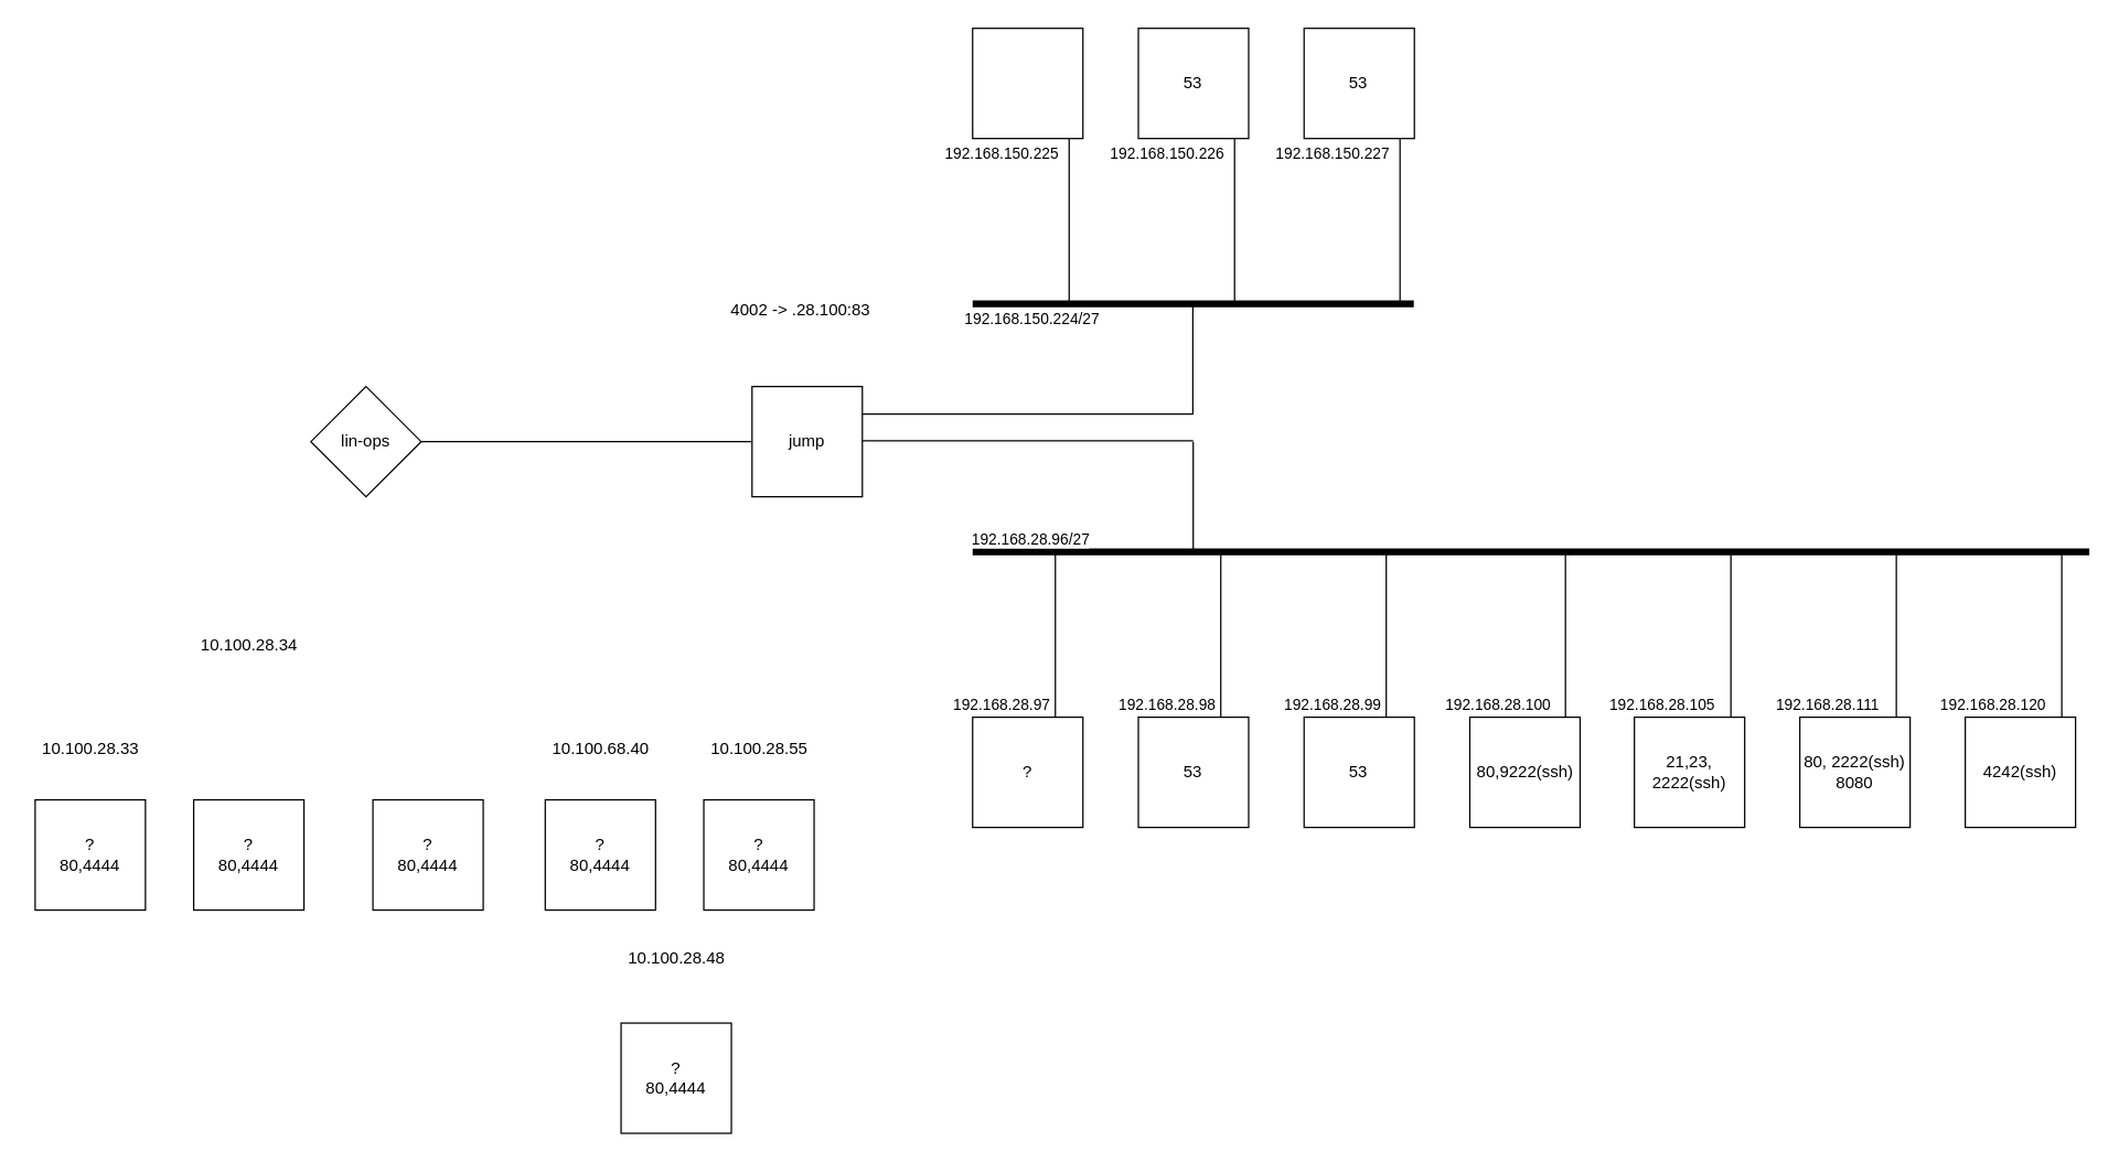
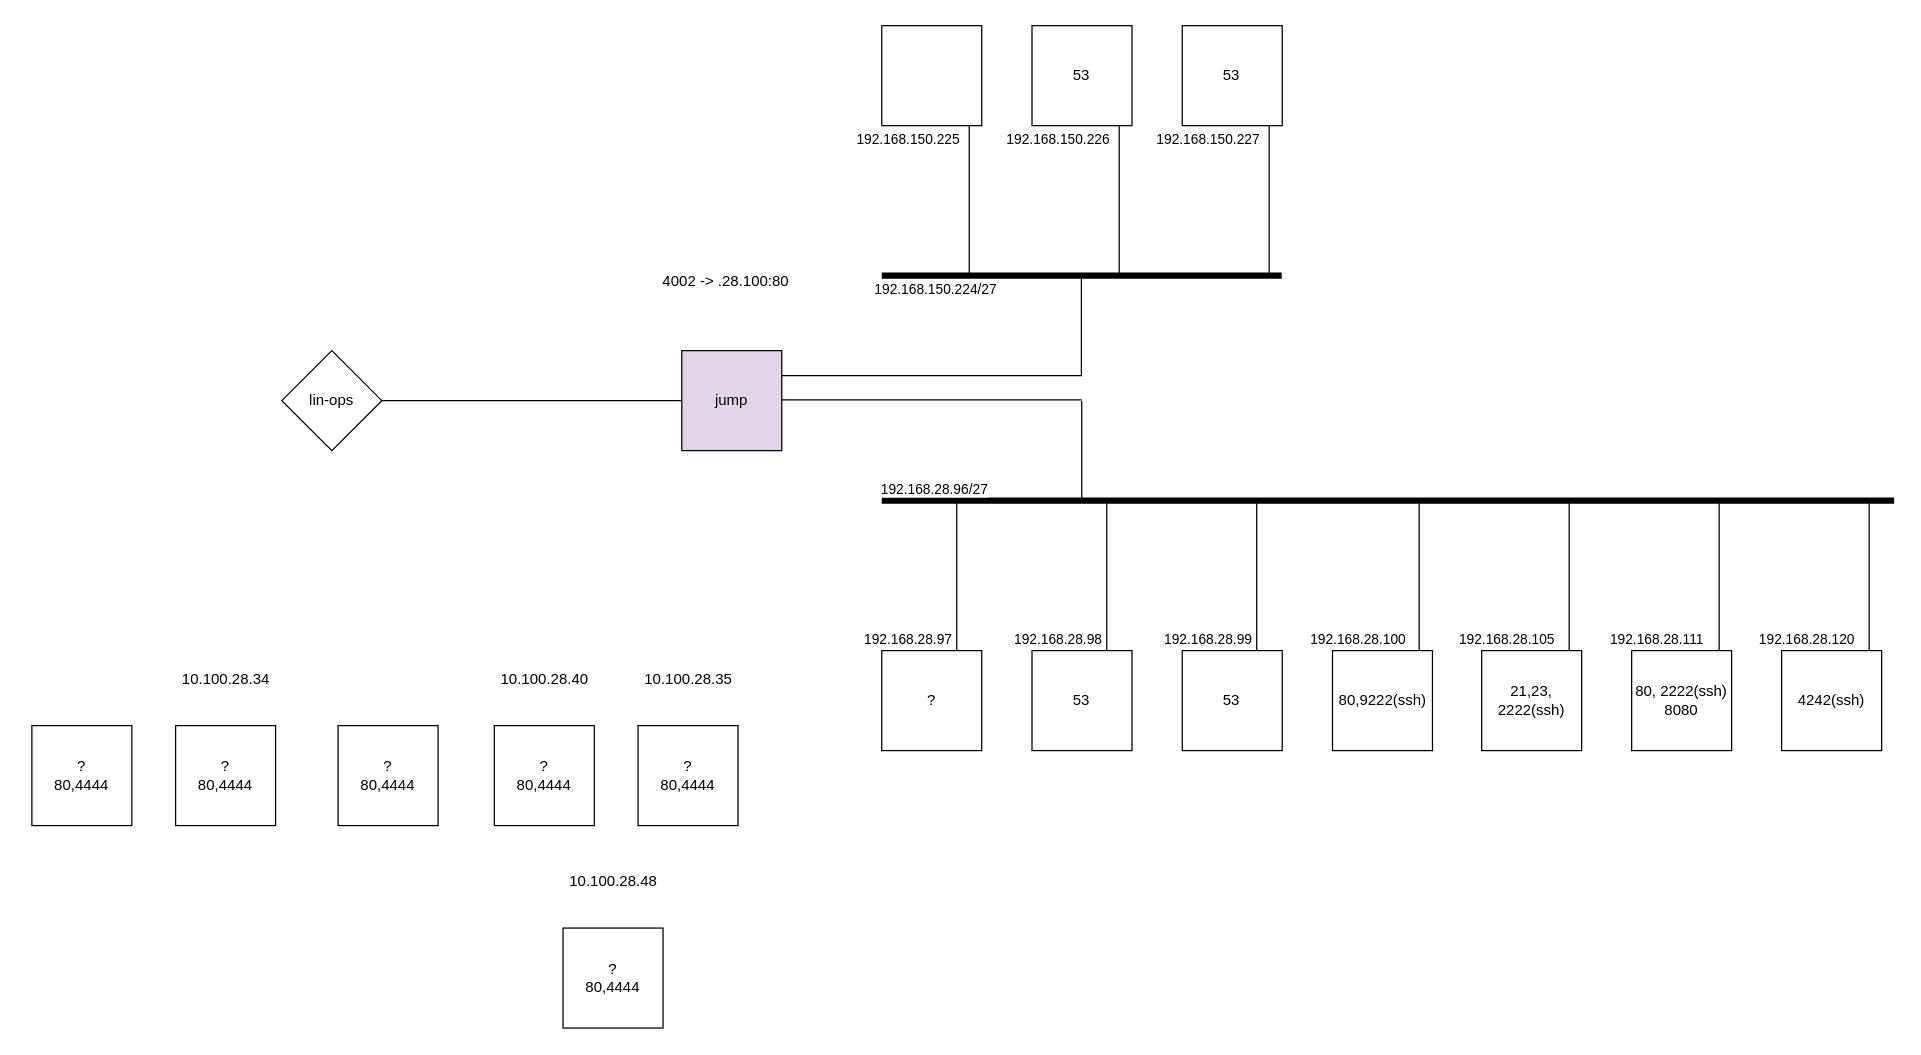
  <mxCell id="0" />
  <mxCell id="1" parent="0" />
  <mxCell id="2" value="lin-ops" style="rhombus;whiteSpace=wrap;html=1;aspect=fixed;" parent="1" vertex="1"><mxGeometry x="225" y="280" width="80" height="80" as="geometry" /></mxCell>
- <mxCell id="3" value="jump" style="whiteSpace=wrap;html=1;aspect=fixed;" parent="1" vertex="1"><mxGeometry x="545" y="280" width="80" height="80" as="geometry" /></mxCell>
+ <mxCell id="3" value="jump" style="whiteSpace=wrap;html=1;aspect=fixed;fillColor=#e1d5e7;" parent="1" vertex="1"><mxGeometry x="545" y="280" width="80" height="80" as="geometry" /></mxCell>
  <mxCell id="4" value="" style="endArrow=none;html=1;rounded=0;exitX=1;exitY=0.5;exitDx=0;exitDy=0;entryX=0;entryY=0.5;entryDx=0;entryDy=0;" parent="1" source="2" target="3" edge="1"><mxGeometry width="50" height="50" relative="1" as="geometry"><mxPoint x="395" y="400" as="sourcePoint" /><mxPoint x="445" y="350" as="targetPoint" /></mxGeometry></mxCell>
  <mxCell id="5" value="" style="endArrow=none;html=1;rounded=0;exitX=1;exitY=0.5;exitDx=0;exitDy=0;entryX=0;entryY=0.5;entryDx=0;entryDy=0;" parent="1" edge="1"><mxGeometry width="50" height="50" relative="1" as="geometry"><mxPoint x="625" y="319.29" as="sourcePoint" /><mxPoint x="865" y="319.29" as="targetPoint" /></mxGeometry></mxCell>
  <mxCell id="6" value="" style="endArrow=none;html=1;rounded=0;" parent="1" edge="1"><mxGeometry width="50" height="50" relative="1" as="geometry"><mxPoint x="865" y="400" as="sourcePoint" /><mxPoint x="865" y="320" as="targetPoint" /></mxGeometry></mxCell>
  <mxCell id="7" value="" style="endArrow=none;html=1;rounded=0;strokeWidth=5;" parent="1" edge="1"><mxGeometry width="50" height="50" relative="1" as="geometry"><mxPoint x="705" y="400" as="sourcePoint" /><mxPoint x="1515" y="400" as="targetPoint" /></mxGeometry></mxCell>
  <mxCell id="8" value="192.168.28.96/27" style="edgeLabel;html=1;align=center;verticalAlign=middle;resizable=0;points=[];" parent="7" vertex="1" connectable="0"><mxGeometry x="-0.886" y="-4" relative="1" as="geometry"><mxPoint x="-5" y="-14" as="offset" /></mxGeometry></mxCell>
  <mxCell id="9" value="192.168.28.97" style="edgeLabel;html=1;align=center;verticalAlign=middle;resizable=0;points=[];" parent="7" vertex="1" connectable="0"><mxGeometry x="-0.886" y="-4" relative="1" as="geometry"><mxPoint x="-26" y="106" as="offset" /></mxGeometry></mxCell>
  <mxCell id="10" value="192.168.28.98" style="edgeLabel;html=1;align=center;verticalAlign=middle;resizable=0;points=[];" parent="7" vertex="1" connectable="0"><mxGeometry x="-0.886" y="-4" relative="1" as="geometry"><mxPoint x="94" y="106" as="offset" /></mxGeometry></mxCell>
  <mxCell id="11" value="192.168.28.99" style="edgeLabel;html=1;align=center;verticalAlign=middle;resizable=0;points=[];" parent="7" vertex="1" connectable="0"><mxGeometry x="-0.886" y="-4" relative="1" as="geometry"><mxPoint x="214" y="106" as="offset" /></mxGeometry></mxCell>
  <mxCell id="12" value="192.168.28.100" style="edgeLabel;html=1;align=center;verticalAlign=middle;resizable=0;points=[];" parent="7" vertex="1" connectable="0"><mxGeometry x="-0.886" y="-4" relative="1" as="geometry"><mxPoint x="334" y="106" as="offset" /></mxGeometry></mxCell>
  <mxCell id="13" value="192.168.28.105" style="edgeLabel;html=1;align=center;verticalAlign=middle;resizable=0;points=[];" parent="7" vertex="1" connectable="0"><mxGeometry x="-0.886" y="-4" relative="1" as="geometry"><mxPoint x="453" y="106" as="offset" /></mxGeometry></mxCell>
  <mxCell id="14" value="192.168.28.111" style="edgeLabel;html=1;align=center;verticalAlign=middle;resizable=0;points=[];" parent="7" vertex="1" connectable="0"><mxGeometry x="-0.886" y="-4" relative="1" as="geometry"><mxPoint x="573" y="106" as="offset" /></mxGeometry></mxCell>
  <mxCell id="15" value="192.168.28.120" style="edgeLabel;html=1;align=center;verticalAlign=middle;resizable=0;points=[];" parent="7" vertex="1" connectable="0"><mxGeometry x="-0.886" y="-4" relative="1" as="geometry"><mxPoint x="693" y="106" as="offset" /></mxGeometry></mxCell>
  <mxCell id="16" value="192.168.150.225" style="edgeLabel;html=1;align=center;verticalAlign=middle;resizable=0;points=[];" parent="7" vertex="1" connectable="0"><mxGeometry x="-0.886" y="-4" relative="1" as="geometry"><mxPoint x="-26" y="-294" as="offset" /></mxGeometry></mxCell>
  <mxCell id="17" value="192.168.150.226" style="edgeLabel;html=1;align=center;verticalAlign=middle;resizable=0;points=[];" parent="7" vertex="1" connectable="0"><mxGeometry x="-0.886" y="-4" relative="1" as="geometry"><mxPoint x="94" y="-294" as="offset" /></mxGeometry></mxCell>
  <mxCell id="18" value="192.168.150.227" style="edgeLabel;html=1;align=center;verticalAlign=middle;resizable=0;points=[];" parent="7" vertex="1" connectable="0"><mxGeometry x="-0.886" y="-4" relative="1" as="geometry"><mxPoint x="214" y="-294" as="offset" /></mxGeometry></mxCell>
  <mxCell id="19" value="?" style="whiteSpace=wrap;html=1;aspect=fixed;" parent="1" vertex="1"><mxGeometry x="705" y="520" width="80" height="80" as="geometry" /></mxCell>
  <mxCell id="20" value="53" style="whiteSpace=wrap;html=1;aspect=fixed;" parent="1" vertex="1"><mxGeometry x="825.21" y="520" width="80" height="80" as="geometry" /></mxCell>
  <mxCell id="21" value="53" style="whiteSpace=wrap;html=1;aspect=fixed;" parent="1" vertex="1"><mxGeometry x="945.42" y="520" width="80" height="80" as="geometry" /></mxCell>
  <mxCell id="22" value="80,9222(ssh)" style="whiteSpace=wrap;html=1;aspect=fixed;" parent="1" vertex="1"><mxGeometry x="1065.63" y="520" width="80" height="80" as="geometry" /></mxCell>
  <mxCell id="23" value="21,23,&lt;br&gt;2222(ssh)" style="whiteSpace=wrap;html=1;aspect=fixed;" parent="1" vertex="1"><mxGeometry x="1185" y="520" width="80" height="80" as="geometry" /></mxCell>
  <mxCell id="24" value="80, 2222(ssh)&lt;br&gt;8080" style="whiteSpace=wrap;html=1;aspect=fixed;" parent="1" vertex="1"><mxGeometry x="1305" y="520" width="80" height="80" as="geometry" /></mxCell>
  <mxCell id="25" value="4242(ssh)" style="whiteSpace=wrap;html=1;aspect=fixed;" parent="1" vertex="1"><mxGeometry x="1425" y="520" width="80" height="80" as="geometry" /></mxCell>
  <mxCell id="26" value="" style="endArrow=none;html=1;rounded=0;exitX=1;exitY=0.5;exitDx=0;exitDy=0;entryX=0;entryY=0.5;entryDx=0;entryDy=0;" parent="1" edge="1"><mxGeometry width="50" height="50" relative="1" as="geometry"><mxPoint x="625" y="300" as="sourcePoint" /><mxPoint x="865" y="300" as="targetPoint" /></mxGeometry></mxCell>
  <mxCell id="27" value="" style="endArrow=none;html=1;rounded=0;" parent="1" edge="1"><mxGeometry width="50" height="50" relative="1" as="geometry"><mxPoint x="864.73" y="300" as="sourcePoint" /><mxPoint x="864.73" y="220" as="targetPoint" /></mxGeometry></mxCell>
  <mxCell id="28" value="" style="endArrow=none;html=1;rounded=0;strokeWidth=5;" parent="1" edge="1"><mxGeometry width="50" height="50" relative="1" as="geometry"><mxPoint x="705" y="220" as="sourcePoint" /><mxPoint x="1025" y="220" as="targetPoint" /></mxGeometry></mxCell>
  <mxCell id="29" value="192.168.150.224/27" style="edgeLabel;html=1;align=center;verticalAlign=middle;resizable=0;points=[];" parent="28" vertex="1" connectable="0"><mxGeometry x="-0.886" y="-4" relative="1" as="geometry"><mxPoint x="24" y="6" as="offset" /></mxGeometry></mxCell>
  <mxCell id="30" value="" style="whiteSpace=wrap;html=1;aspect=fixed;" parent="1" vertex="1"><mxGeometry x="705" y="20" width="80" height="80" as="geometry" /></mxCell>
  <mxCell id="31" value="53" style="whiteSpace=wrap;html=1;aspect=fixed;" parent="1" vertex="1"><mxGeometry x="825.21" y="20" width="80" height="80" as="geometry" /></mxCell>
  <mxCell id="32" value="53" style="whiteSpace=wrap;html=1;aspect=fixed;" parent="1" vertex="1"><mxGeometry x="945.42" y="20" width="80" height="80" as="geometry" /></mxCell>
  <mxCell id="33" value="" style="endArrow=none;html=1;rounded=0;" parent="1" edge="1"><mxGeometry width="50" height="50" relative="1" as="geometry"><mxPoint x="765" y="520" as="sourcePoint" /><mxPoint x="765" y="400" as="targetPoint" /></mxGeometry></mxCell>
  <mxCell id="34" value="" style="endArrow=none;html=1;rounded=0;" parent="1" edge="1"><mxGeometry width="50" height="50" relative="1" as="geometry"><mxPoint x="885" y="520" as="sourcePoint" /><mxPoint x="885" y="400" as="targetPoint" /></mxGeometry></mxCell>
  <mxCell id="35" value="" style="endArrow=none;html=1;rounded=0;" parent="1" edge="1"><mxGeometry width="50" height="50" relative="1" as="geometry"><mxPoint x="1005" y="520" as="sourcePoint" /><mxPoint x="1005" y="400" as="targetPoint" /></mxGeometry></mxCell>
  <mxCell id="36" value="" style="endArrow=none;html=1;rounded=0;" parent="1" edge="1"><mxGeometry width="50" height="50" relative="1" as="geometry"><mxPoint x="1135" y="520" as="sourcePoint" /><mxPoint x="1135" y="400" as="targetPoint" /></mxGeometry></mxCell>
  <mxCell id="37" value="" style="endArrow=none;html=1;rounded=0;" parent="1" edge="1"><mxGeometry width="50" height="50" relative="1" as="geometry"><mxPoint x="1255" y="520" as="sourcePoint" /><mxPoint x="1255" y="400" as="targetPoint" /></mxGeometry></mxCell>
  <mxCell id="38" value="" style="endArrow=none;html=1;rounded=0;" parent="1" edge="1"><mxGeometry width="50" height="50" relative="1" as="geometry"><mxPoint x="1375" y="520" as="sourcePoint" /><mxPoint x="1375" y="400" as="targetPoint" /></mxGeometry></mxCell>
  <mxCell id="39" value="" style="endArrow=none;html=1;rounded=0;" parent="1" edge="1"><mxGeometry width="50" height="50" relative="1" as="geometry"><mxPoint x="1495" y="520" as="sourcePoint" /><mxPoint x="1495" y="400" as="targetPoint" /></mxGeometry></mxCell>
  <mxCell id="40" value="" style="endArrow=none;html=1;rounded=0;" parent="1" edge="1"><mxGeometry width="50" height="50" relative="1" as="geometry"><mxPoint x="775" y="220" as="sourcePoint" /><mxPoint x="775" y="100" as="targetPoint" /></mxGeometry></mxCell>
  <mxCell id="41" value="" style="endArrow=none;html=1;rounded=0;" parent="1" edge="1"><mxGeometry width="50" height="50" relative="1" as="geometry"><mxPoint x="895" y="220" as="sourcePoint" /><mxPoint x="895" y="100" as="targetPoint" /></mxGeometry></mxCell>
  <mxCell id="42" value="" style="endArrow=none;html=1;rounded=0;" parent="1" edge="1"><mxGeometry width="50" height="50" relative="1" as="geometry"><mxPoint x="1015" y="220" as="sourcePoint" /><mxPoint x="1015" y="100" as="targetPoint" /></mxGeometry></mxCell>
- <mxCell id="43" value="4002 -&amp;gt; .28.100:83" style="text;html=1;align=center;verticalAlign=middle;resizable=0;points=[];autosize=1;strokeColor=none;fillColor=none;" parent="1" vertex="1"><mxGeometry x="520" y="210" width="120" height="30" as="geometry" /></mxCell>
+ <mxCell id="43" value="4002 -&amp;gt; .28.100:80" style="text;html=1;align=center;verticalAlign=middle;resizable=0;points=[];autosize=1;strokeColor=none;fillColor=none;" parent="1" vertex="1"><mxGeometry x="520" y="210" width="120" height="30" as="geometry" /></mxCell>
  <mxCell id="44" value="?&lt;br&gt;80,4444" style="whiteSpace=wrap;html=1;aspect=fixed;" vertex="1" parent="1"><mxGeometry x="395" y="580" width="80" height="80" as="geometry" /></mxCell>
- <mxCell id="45" value="10.100.68.40" style="text;html=1;align=center;verticalAlign=middle;resizable=0;points=[];autosize=1;strokeColor=none;fillColor=none;" vertex="1" parent="1"><mxGeometry x="390" y="528" width="90" height="30" as="geometry" /></mxCell>
+ <mxCell id="45" value="10.100.28.40" style="text;html=1;align=center;verticalAlign=middle;resizable=0;points=[];autosize=1;strokeColor=none;fillColor=none;" vertex="1" parent="1"><mxGeometry x="390" y="528" width="90" height="30" as="geometry" /></mxCell>
  <mxCell id="46" value="?&lt;br&gt;80,4444" style="whiteSpace=wrap;html=1;aspect=fixed;" vertex="1" parent="1"><mxGeometry x="270" y="580" width="80" height="80" as="geometry" /></mxCell>
  <mxCell id="47" value="?&lt;br&gt;80,4444" style="whiteSpace=wrap;html=1;aspect=fixed;" vertex="1" parent="1"><mxGeometry x="510" y="580" width="80" height="80" as="geometry" /></mxCell>
- <mxCell id="48" value="10.100.28.55" style="text;html=1;align=center;verticalAlign=middle;resizable=0;points=[];autosize=1;strokeColor=none;fillColor=none;" vertex="1" parent="1"><mxGeometry x="505" y="528" width="90" height="30" as="geometry" /></mxCell>
+ <mxCell id="48" value="10.100.28.35" style="text;html=1;align=center;verticalAlign=middle;resizable=0;points=[];autosize=1;strokeColor=none;fillColor=none;" vertex="1" parent="1"><mxGeometry x="505" y="528" width="90" height="30" as="geometry" /></mxCell>
  <mxCell id="49" value="?&lt;br&gt;80,4444" style="whiteSpace=wrap;html=1;aspect=fixed;" vertex="1" parent="1"><mxGeometry x="140" y="580" width="80" height="80" as="geometry" /></mxCell>
- <mxCell id="50" value="10.100.28.34" style="text;html=1;align=center;verticalAlign=middle;resizable=0;points=[];autosize=1;strokeColor=none;fillColor=none;" vertex="1" parent="1"><mxGeometry x="135" y="453" width="90" height="30" as="geometry" /></mxCell>
+ <mxCell id="50" value="10.100.28.34" style="text;html=1;align=center;verticalAlign=middle;resizable=0;points=[];autosize=1;strokeColor=none;fillColor=none;" vertex="1" parent="1"><mxGeometry x="135" y="528" width="90" height="30" as="geometry" /></mxCell>
  <mxCell id="51" value="?&lt;br&gt;80,4444" style="whiteSpace=wrap;html=1;aspect=fixed;" vertex="1" parent="1"><mxGeometry x="25" y="580" width="80" height="80" as="geometry" /></mxCell>
- <mxCell id="52" value="10.100.28.33" style="text;html=1;align=center;verticalAlign=middle;resizable=0;points=[];autosize=1;strokeColor=none;fillColor=none;" vertex="1" parent="1"><mxGeometry x="20" y="528" width="90" height="30" as="geometry" /></mxCell>
  <mxCell id="53" value="?&lt;br&gt;80,4444" style="whiteSpace=wrap;html=1;aspect=fixed;" vertex="1" parent="1"><mxGeometry x="450" y="742" width="80" height="80" as="geometry" /></mxCell>
- <mxCell id="54" value="10.100.28.48" style="text;html=1;align=center;verticalAlign=middle;resizable=0;points=[];autosize=1;strokeColor=none;fillColor=none;" vertex="1" parent="1"><mxGeometry x="445" y="680" width="90" height="30" as="geometry" /></mxCell>
+ <mxCell id="54" value="10.100.28.48" style="text;html=1;align=center;verticalAlign=middle;resizable=0;points=[];autosize=1;strokeColor=none;fillColor=none;" vertex="1" parent="1"><mxGeometry x="445" y="690" width="90" height="30" as="geometry" /></mxCell>
